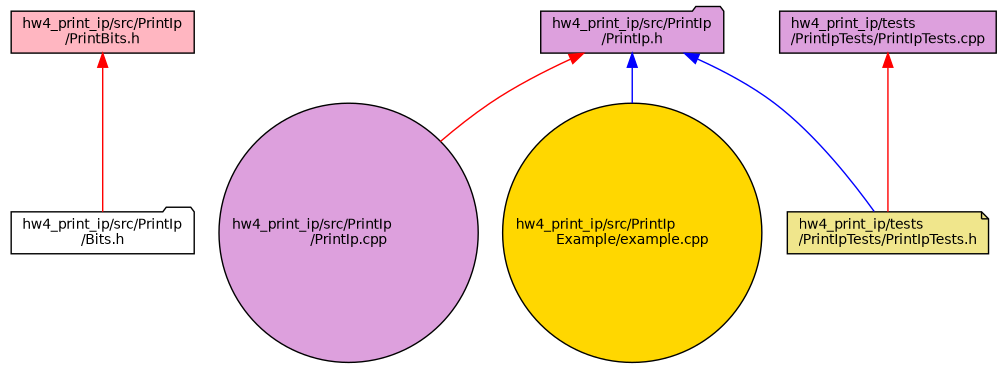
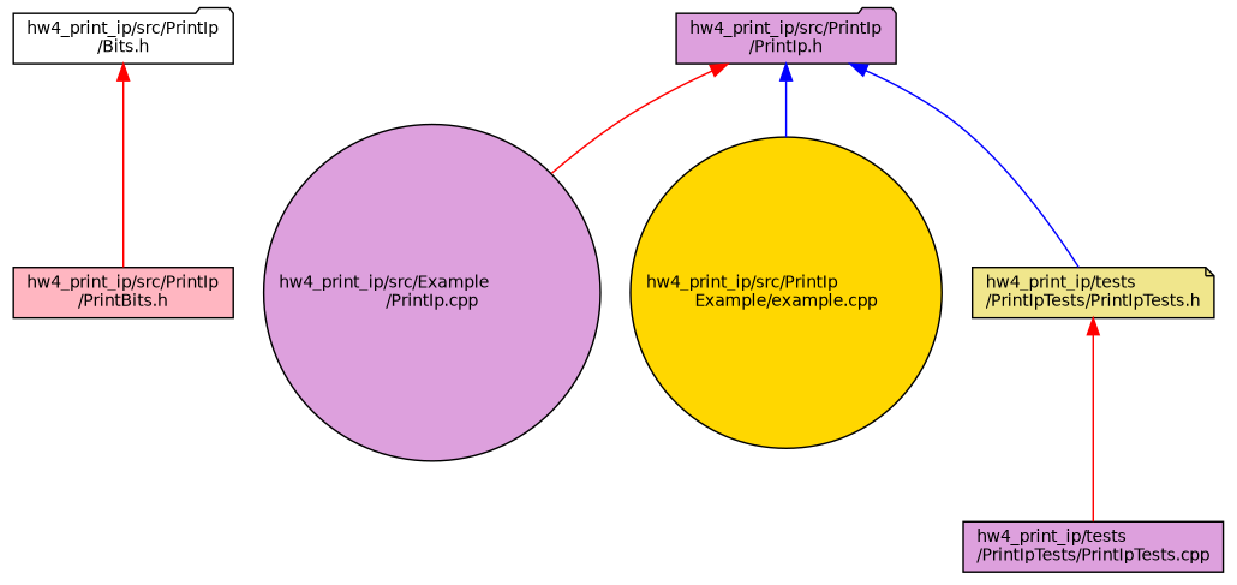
  digraph {
    node [color=black fillcolor=plum fontname=Helvetica fontsize=10 shape=folder style=filled]
    edge [color=red dir=back fontname=Helvetica fontsize=10 labelfontname=Helvetica labelfontsize=10 style=solid]
    n1 [fillcolor=white fontcolor=black height=0.2 label="hw4_print_ip/src/PrintIp\l/Bits.h" width=0.4]
    n2 [fillcolor=lightpink height=0.2 label="hw4_print_ip/src/PrintIp\l/PrintBits.h" shape=box width=0.4]
    n3 [height=0.2 label="hw4_print_ip/src/PrintIp\l/PrintIp.h" width=0.4]
-   n4 [height=0.2 label="hw4_print_ip/src/PrintIp\l/PrintIp.cpp" shape=circle width=0.4]
+   n4 [height=0.2 label="hw4_print_ip/src/Example\l/PrintIp.cpp" shape=circle width=0.4]
    n5 [fillcolor=gold height=0.2 label="hw4_print_ip/src/PrintIp\lExample/example.cpp" shape=circle width=0.4]
    n6 [fillcolor=khaki height=0.2 label="hw4_print_ip/tests\l/PrintIpTests/PrintIpTests.h" shape=note width=0.4]
    n7 [height=0.2 label="hw4_print_ip/tests\l/PrintIpTests/PrintIpTests.cpp" shape=box width=0.4]
-   n2 -> n1
+   n1 -> n2
    n3 -> n4
    n3 -> n5 [color=blue]
    n3 -> n6 [color=blue]
-   n7 -> n6
+   n6 -> n7
  }
